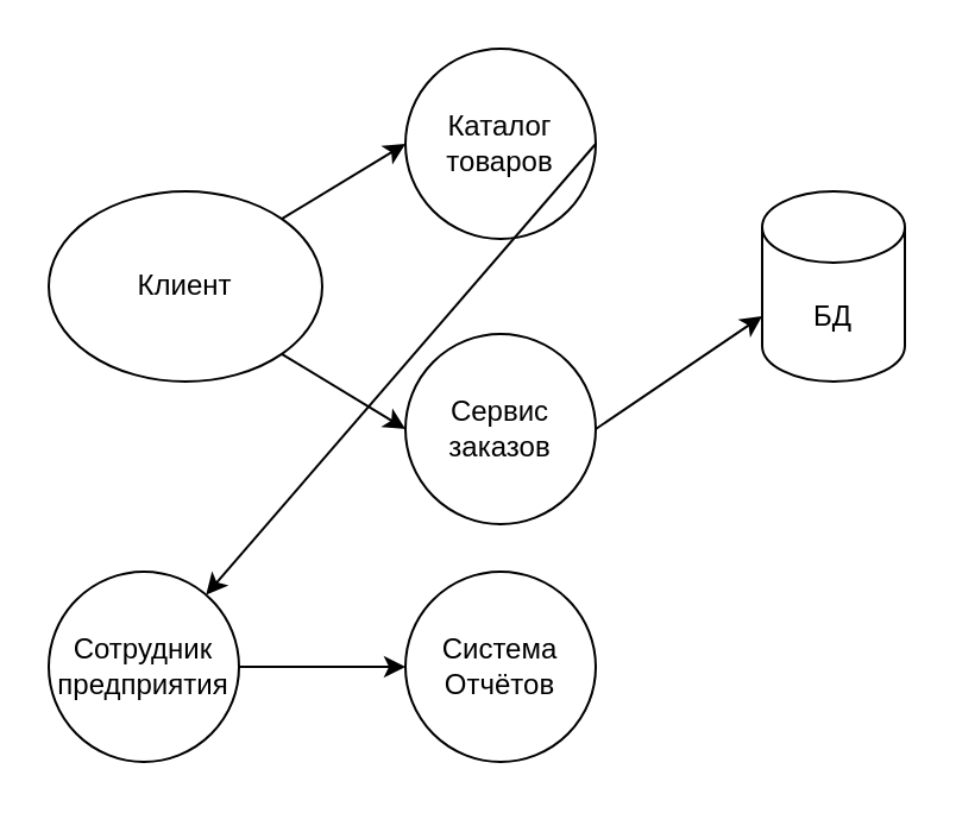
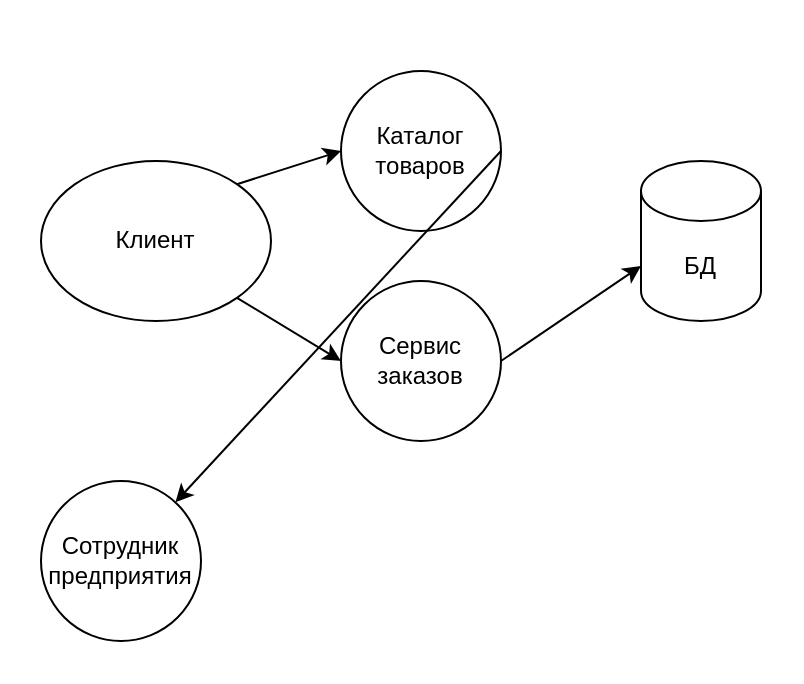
  <mxCell id="0" />
  <mxCell id="1" parent="0" />
- <mxCell id="2" value="Каталог товаров" style="ellipse;whiteSpace=wrap;html=1;aspect=fixed;" parent="1" vertex="1"><mxGeometry x="170" y="20" width="80" height="80" as="geometry" /></mxCell>
+ <mxCell id="2" value="Каталог товаров" style="ellipse;whiteSpace=wrap;html=1;aspect=fixed;" parent="1" vertex="1"><mxGeometry x="170" y="35" width="80" height="80" as="geometry" /></mxCell>
  <mxCell id="3" value="Клиент" style="ellipse;whiteSpace=wrap;html=1;aspect=fixed;" parent="1" vertex="1"><mxGeometry x="20" y="80" width="115" height="80" as="geometry" /></mxCell>
  <mxCell id="4" value="" style="endArrow=classic;html=1;exitX=1;exitY=0;exitDx=0;exitDy=0;entryX=0;entryY=0.5;entryDx=0;entryDy=0;" parent="1" source="3" target="2" edge="1"><mxGeometry width="50" height="50" relative="1" as="geometry"><mxPoint x="80" y="140" as="sourcePoint" /><mxPoint x="130" y="90" as="targetPoint" /></mxGeometry></mxCell>
  <mxCell id="5" value="Сервис заказов" style="ellipse;whiteSpace=wrap;html=1;aspect=fixed;" parent="1" vertex="1"><mxGeometry x="170" y="140" width="80" height="80" as="geometry" /></mxCell>
  <mxCell id="6" value="" style="endArrow=classic;html=1;exitX=1;exitY=1;exitDx=0;exitDy=0;entryX=0;entryY=0.5;entryDx=0;entryDy=0;" parent="1" source="3" target="5" edge="1"><mxGeometry width="50" height="50" relative="1" as="geometry"><mxPoint x="-21.716" y="101.716" as="sourcePoint" /><mxPoint x="70" y="80" as="targetPoint" /></mxGeometry></mxCell>
  <mxCell id="7" value="БД" style="shape=cylinder3;whiteSpace=wrap;html=1;boundedLbl=1;backgroundOutline=1;size=15;" parent="1" vertex="1"><mxGeometry x="320" y="80" width="60" height="80" as="geometry" /></mxCell>
  <mxCell id="8" value="" style="endArrow=classic;html=1;exitX=1;exitY=0.5;exitDx=0;exitDy=0;" parent="1" source="2" target="12" edge="1"><mxGeometry width="50" height="50" relative="1" as="geometry"><mxPoint x="258.284" y="61.716" as="sourcePoint" /><mxPoint x="340" y="30" as="targetPoint" /></mxGeometry></mxCell>
  <mxCell id="9" value="" style="endArrow=classic;html=1;exitX=1;exitY=0.5;exitDx=0;exitDy=0;entryX=0;entryY=0;entryDx=0;entryDy=52.5;entryPerimeter=0;" parent="1" source="5" target="7" edge="1"><mxGeometry width="50" height="50" relative="1" as="geometry"><mxPoint x="260" y="150" as="sourcePoint" /><mxPoint x="310" y="100" as="targetPoint" /></mxGeometry></mxCell>
- <mxCell id="10" value="Система Отчётов" style="ellipse;whiteSpace=wrap;html=1;aspect=fixed;" parent="1" vertex="1"><mxGeometry x="170" y="240" width="80" height="80" as="geometry" /></mxCell>
- <mxCell id="11" style="edgeStyle=orthogonalEdgeStyle;rounded=0;orthogonalLoop=1;jettySize=auto;html=1;entryX=0;entryY=0.5;entryDx=0;entryDy=0;" parent="1" source="12" target="10" edge="1"><mxGeometry relative="1" as="geometry" /></mxCell>
  <mxCell id="12" value="Сотрудник предприятия" style="ellipse;whiteSpace=wrap;html=1;aspect=fixed;" parent="1" vertex="1"><mxGeometry x="20" y="240" width="80" height="80" as="geometry" /></mxCell>
